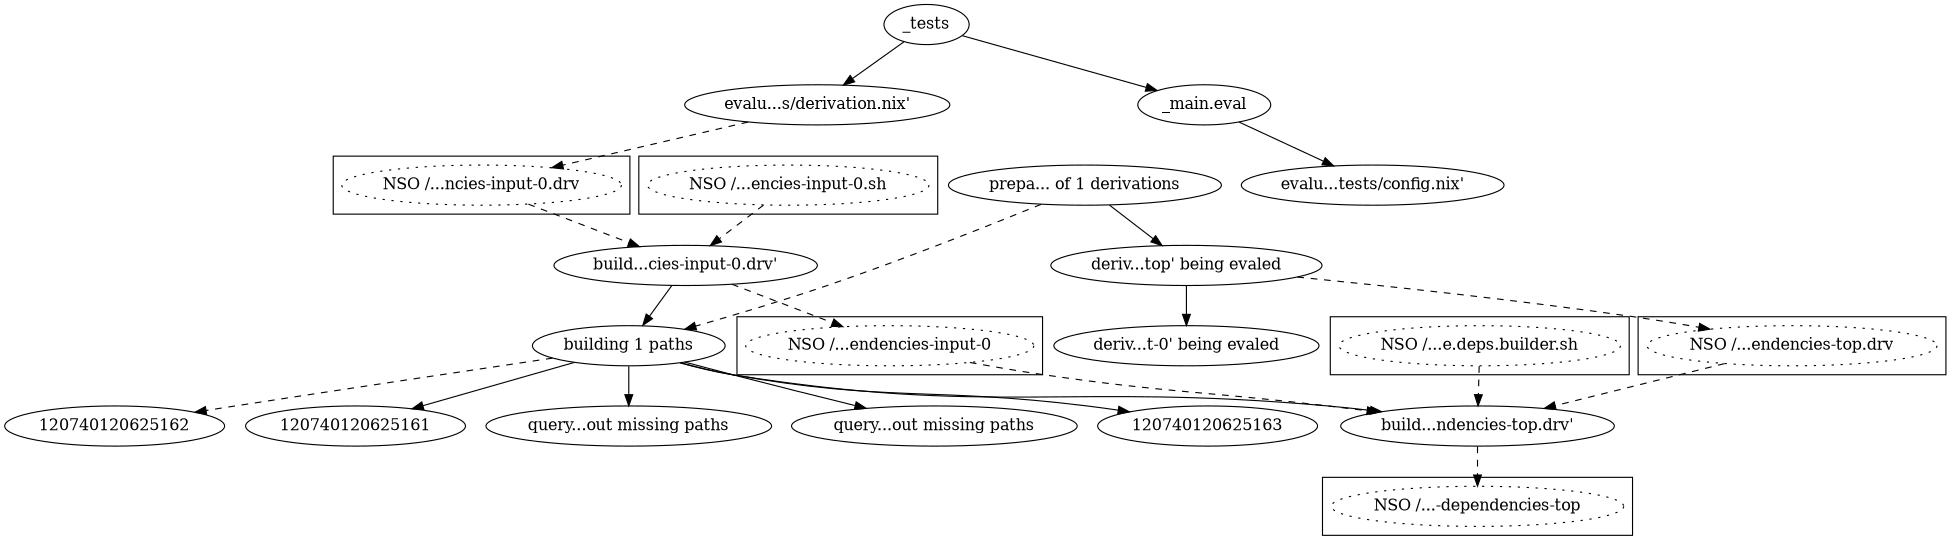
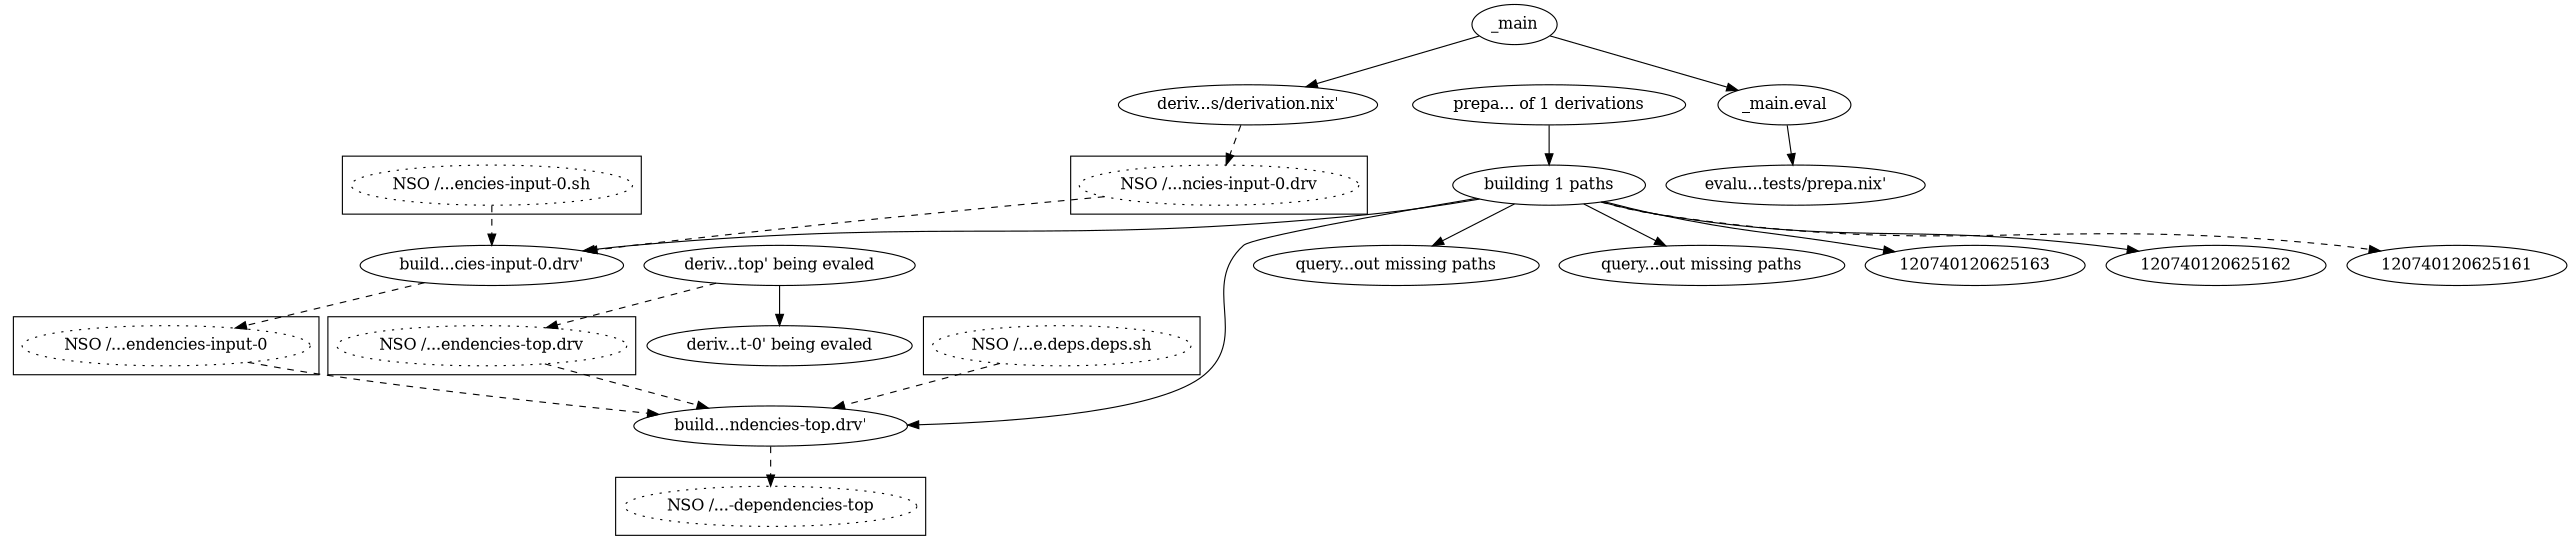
  digraph {
    n1 [label="NSO /...encies-input-0.sh" style=dotted]
    n2 [label="NSO /...ncies-input-0.drv" style=dotted]
    n3 [label="NSO /...endencies-input-0" style=dotted]
    n4 [label="NSO /...endencies-top.drv" style=dotted]
-   n5 [label="NSO /...e.deps.builder.sh" style=dotted]
+   n5 [label="NSO /...e.deps.deps.sh" style=dotted]
    n6 [label="NSO /...-dependencies-top" style=dotted]
    n7 [label="build...cies-input-0.drv'"]
    n8 [label="build...ndencies-top.drv'"]
-   n9 [label="evalu...s/derivation.nix'"]
-   n10 [label="evalu...tests/config.nix'"]
+   n9 [label="deriv...s/derivation.nix'"]
+   n10 [label="evalu...tests/prepa.nix'"]
    n11 [label="_main.eval"]
    n12 [label="deriv...t-0' being evaled"]
    n13 [label="query...out missing paths"]
    n14 [label="query...out missing paths"]
    n15 [label="building 1 paths"]
    120740120625163
    120740120625162
    120740120625161
    n19 [label="prepa... of 1 derivations"]
    n20 [label="deriv...top' being evaled"]
-   n21 [label=_tests]
+   n21 [label=_main]
    subgraph cluster_1 {
      n1
    }
    subgraph cluster_2 {
      n2
    }
    subgraph cluster_3 {
      n3
    }
    subgraph cluster_4 {
      n4
    }
    subgraph cluster_5 {
      n5
    }
    subgraph cluster_6 {
      n6
    }
    n1 -> n7 [style=dashed]
    n2 -> n7 [style=dashed]
    n3 -> n8 [style=dashed]
    n4 -> n8 [style=dashed]
    n5 -> n8 [style=dashed]
    n7 -> n3 [style=dashed]
    n8 -> n6 [style=dashed]
    n9 -> n2 [style=dashed]
    n11 -> n10
-   n7 -> n15
+   n15 -> n7
    n15 -> n8
    n15 -> n13
    n15 -> n14
    n15 -> 120740120625163
-   n15 -> 120740120625162 [style=dashed]
-   n15 -> 120740120625161
-   n19 -> n15 [style=dashed]
-   n19 -> n20
+   n15 -> 120740120625162
+   n15 -> 120740120625161 [style=dashed]
+   n19 -> n15
    n20 -> n4 [style=dashed]
    n20 -> n12
    n21 -> n9
    n21 -> n11
  }
